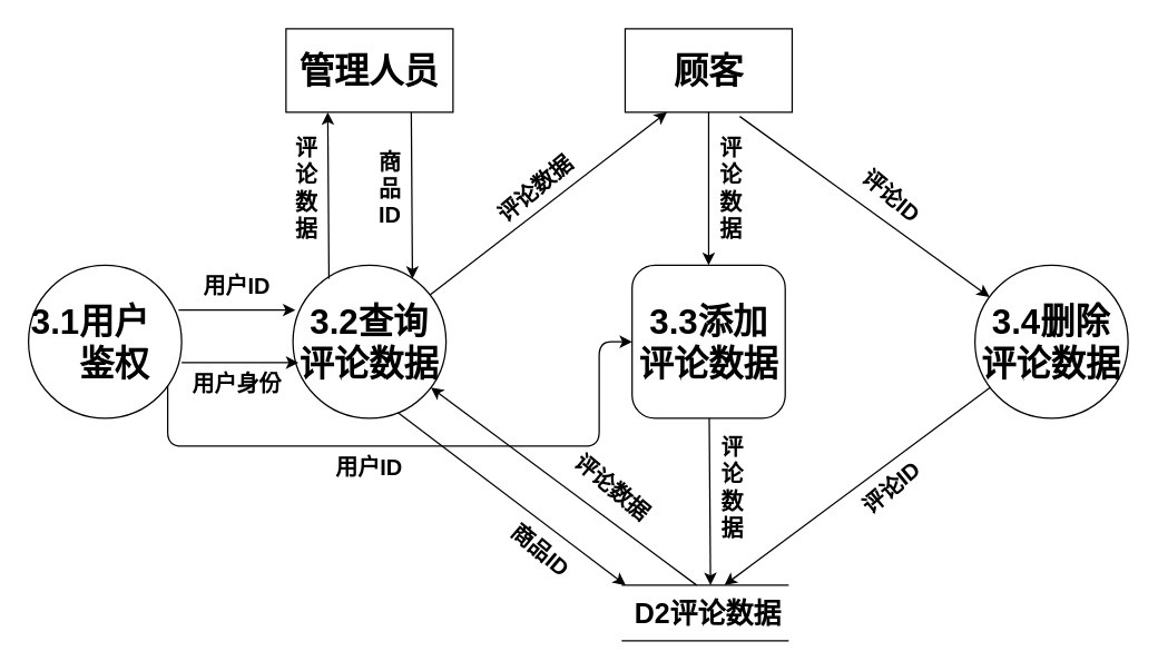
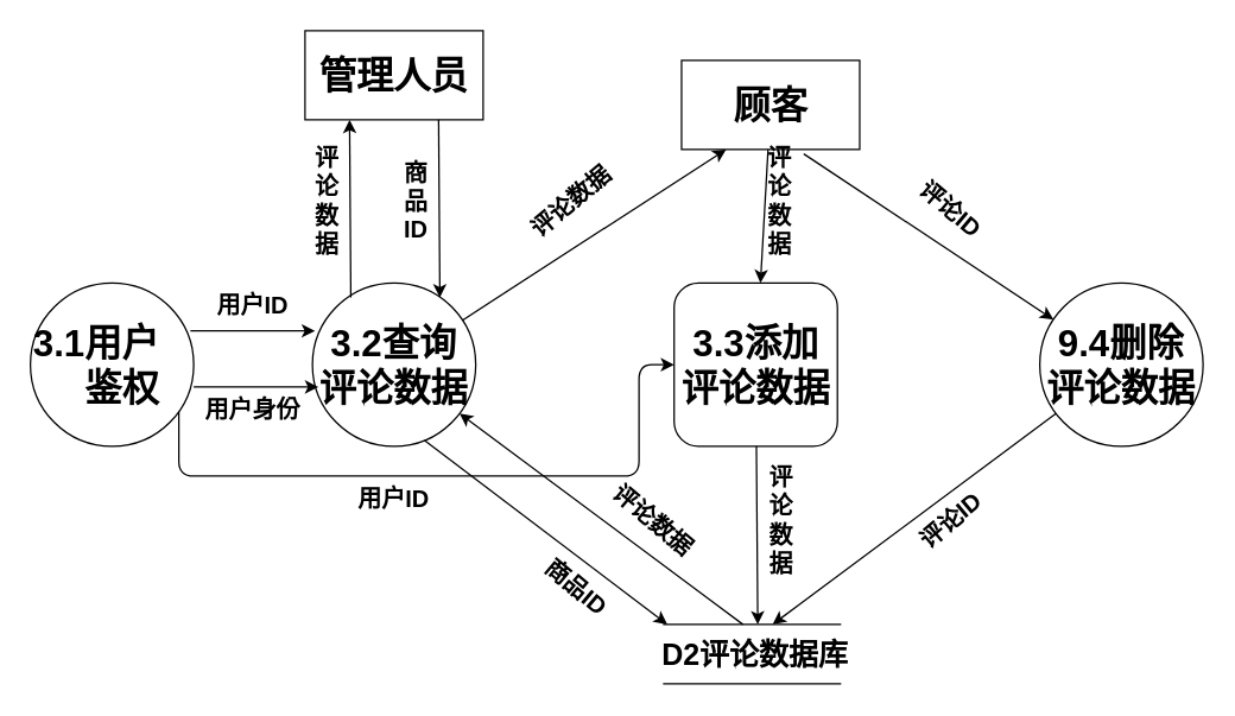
  <mxCell id="0" />
  <mxCell id="1" parent="0" />
  <mxCell id="2" value="&lt;font style=&quot;font-size: 25px&quot;&gt;&lt;b&gt;管理人员&lt;/b&gt;&lt;/font&gt;" style="rounded=0;whiteSpace=wrap;html=1;" vertex="1" parent="1"><mxGeometry x="205" y="20" width="120" height="60" as="geometry" /></mxCell>
- <mxCell id="3" value="&lt;font style=&quot;font-size: 25px&quot;&gt;&lt;b&gt;顾客&lt;/b&gt;&lt;/font&gt;" style="rounded=0;whiteSpace=wrap;html=1;" vertex="1" parent="1"><mxGeometry x="448.67" y="20" width="120" height="60" as="geometry" /></mxCell>
+ <mxCell id="3" value="&lt;font style=&quot;font-size: 25px&quot;&gt;&lt;b&gt;顾客&lt;/b&gt;&lt;/font&gt;" style="rounded=0;whiteSpace=wrap;html=1;" vertex="1" parent="1"><mxGeometry x="458.67" y="40" width="120" height="60" as="geometry" /></mxCell>
  <mxCell id="4" value="" style="endArrow=none;html=1;" edge="1" parent="1"><mxGeometry width="50" height="50" relative="1" as="geometry"><mxPoint x="446.17" y="420" as="sourcePoint" /><mxPoint x="566.17" y="420" as="targetPoint" /></mxGeometry></mxCell>
  <mxCell id="5" value="" style="endArrow=none;html=1;" edge="1" parent="1"><mxGeometry width="50" height="50" relative="1" as="geometry"><mxPoint x="446.17" y="460" as="sourcePoint" /><mxPoint x="566.17" y="460" as="targetPoint" /></mxGeometry></mxCell>
- <mxCell id="6" value="&lt;font size=&quot;1&quot;&gt;&lt;b style=&quot;font-size: 20px&quot;&gt;D2评论数据&lt;/b&gt;&lt;/font&gt;" style="text;html=1;strokeColor=none;fillColor=none;align=center;verticalAlign=middle;whiteSpace=wrap;rounded=0;" vertex="1" parent="1"><mxGeometry x="441.17" y="430.34" width="135" height="20" as="geometry" /></mxCell>
+ <mxCell id="6" value="&lt;font size=&quot;1&quot;&gt;&lt;b style=&quot;font-size: 20px&quot;&gt;D2评论数据库&lt;/b&gt;&lt;/font&gt;" style="text;html=1;strokeColor=none;fillColor=none;align=center;verticalAlign=middle;whiteSpace=wrap;rounded=0;" vertex="1" parent="1"><mxGeometry x="441.17" y="430.34" width="135" height="20" as="geometry" /></mxCell>
  <mxCell id="7" value="&lt;font style=&quot;font-size: 25px&quot;&gt;&lt;b&gt;3.2查询评论数据&lt;/b&gt;&lt;/font&gt;" style="ellipse;whiteSpace=wrap;html=1;aspect=fixed;" vertex="1" parent="1"><mxGeometry y="190" width="110" height="110" as="geometry" x="210" /></mxCell>
- <mxCell id="8" value="&lt;span style=&quot;font-size: 25px&quot;&gt;&lt;b&gt;3.4删除评论数据&lt;/b&gt;&lt;/span&gt;" style="ellipse;whiteSpace=wrap;html=1;aspect=fixed;" vertex="1" parent="1"><mxGeometry x="700" y="190" width="110" height="110" as="geometry" /></mxCell>
+ <mxCell id="8" value="&lt;span style=&quot;font-size: 25px&quot;&gt;&lt;b&gt;9.4删除评论数据&lt;/b&gt;&lt;/span&gt;" style="ellipse;whiteSpace=wrap;html=1;aspect=fixed;" vertex="1" parent="1"><mxGeometry x="700" y="190" width="110" height="110" as="geometry" /></mxCell>
  <mxCell id="9" value="&lt;span style=&quot;font-size: 25px&quot;&gt;&lt;b&gt;3.3添加评论数据&lt;/b&gt;&lt;/span&gt;" style="whiteSpace=wrap;html=1;aspect=fixed;rounded=1;" vertex="1" parent="1"><mxGeometry x="453.67" y="190" width="110" height="110" as="geometry" /></mxCell>
  <mxCell id="10" value="" style="endArrow=classic;html=1;" edge="1" parent="1" source="3" target="9"><mxGeometry width="50" height="50" relative="1" as="geometry"><mxPoint x="600" y="310" as="sourcePoint" /><mxPoint x="650" y="260" as="targetPoint" /></mxGeometry></mxCell>
  <mxCell id="11" value="" style="endArrow=classic;html=1;" edge="1" parent="1" source="8"><mxGeometry width="50" height="50" relative="1" as="geometry"><mxPoint x="650" y="260" as="sourcePoint" /><mxPoint x="520" y="420" as="targetPoint" /></mxGeometry></mxCell>
  <mxCell id="12" value="" style="endArrow=classic;html=1;" edge="1" parent="1" source="9"><mxGeometry width="50" height="50" relative="1" as="geometry"><mxPoint x="650" y="260" as="sourcePoint" /><mxPoint x="510" y="420" as="targetPoint" /></mxGeometry></mxCell>
  <mxCell id="13" value="" style="endArrow=classic;html=1;" edge="1" parent="1" target="7"><mxGeometry width="50" height="50" relative="1" as="geometry"><mxPoint x="500" y="420" as="sourcePoint" /><mxPoint x="650" y="260" as="targetPoint" /></mxGeometry></mxCell>
  <mxCell id="14" value="" style="endArrow=classic;html=1;exitX=0.686;exitY=1.05;exitDx=0;exitDy=0;exitPerimeter=0;" edge="1" parent="1" source="3" target="8"><mxGeometry width="50" height="50" relative="1" as="geometry"><mxPoint x="600" y="310" as="sourcePoint" /><mxPoint x="650" y="260" as="targetPoint" /></mxGeometry></mxCell>
  <mxCell id="15" value="" style="endArrow=classic;html=1;entryX=0.25;entryY=1;entryDx=0;entryDy=0;" edge="1" parent="1" source="7" target="3"><mxGeometry width="50" height="50" relative="1" as="geometry"><mxPoint x="650" y="260" as="sourcePoint" /><mxPoint x="492" y="80" as="targetPoint" /></mxGeometry></mxCell>
  <mxCell id="16" value="" style="endArrow=classic;html=1;entryX=0.25;entryY=1;entryDx=0;entryDy=0;exitX=0.235;exitY=0.089;exitDx=0;exitDy=0;exitPerimeter=0;" edge="1" parent="1" source="7" target="2"><mxGeometry width="50" height="50" relative="1" as="geometry"><mxPoint x="230" y="202" as="sourcePoint" /><mxPoint x="600" y="310" as="targetPoint" /></mxGeometry></mxCell>
  <mxCell id="17" value="&lt;font size=&quot;1&quot;&gt;&lt;b style=&quot;font-size: 16px&quot;&gt;评论数据&lt;/b&gt;&lt;/font&gt;" style="text;html=1;strokeColor=none;fillColor=none;align=center;verticalAlign=middle;whiteSpace=wrap;rounded=0;" vertex="1" parent="1"><mxGeometry y="110" width="20" height="50" as="geometry" x="210" /></mxCell>
  <mxCell id="18" value="&lt;font size=&quot;1&quot;&gt;&lt;b style=&quot;font-size: 16px&quot;&gt;评论数据&lt;/b&gt;&lt;/font&gt;" style="text;html=1;strokeColor=none;fillColor=none;align=center;verticalAlign=middle;whiteSpace=wrap;rounded=0;rotation=-40;" vertex="1" parent="1"><mxGeometry x="340" y="110" width="88.1" height="50" as="geometry" /></mxCell>
  <mxCell id="19" value="&lt;span style=&quot;font-size: 16px&quot;&gt;&lt;b&gt;评论ID&lt;/b&gt;&lt;/span&gt;" style="text;html=1;strokeColor=none;fillColor=none;align=center;verticalAlign=middle;whiteSpace=wrap;rounded=0;rotation=40;" vertex="1" parent="1"><mxGeometry x="570.52" y="130" width="138.96" height="20" as="geometry" /></mxCell>
  <mxCell id="20" value="&lt;font size=&quot;1&quot;&gt;&lt;b style=&quot;font-size: 16px&quot;&gt;评论数据&lt;/b&gt;&lt;/font&gt;" style="text;html=1;strokeColor=none;fillColor=none;align=center;verticalAlign=middle;whiteSpace=wrap;rounded=0;rotation=0;" vertex="1" parent="1"><mxGeometry x="510" y="110" width="30" height="50" as="geometry" /></mxCell>
  <mxCell id="21" value="&lt;font size=&quot;1&quot;&gt;&lt;b style=&quot;font-size: 16px&quot;&gt;评论数据&lt;/b&gt;&lt;/font&gt;" style="text;html=1;strokeColor=none;fillColor=none;align=center;verticalAlign=middle;whiteSpace=wrap;rounded=0;rotation=40;" vertex="1" parent="1"><mxGeometry x="400" y="340" width="80" height="20" as="geometry" /></mxCell>
  <mxCell id="22" value="&lt;font size=&quot;1&quot;&gt;&lt;b style=&quot;font-size: 16px&quot;&gt;评论数据&lt;/b&gt;&lt;/font&gt;" style="text;html=1;strokeColor=none;fillColor=none;align=center;verticalAlign=middle;whiteSpace=wrap;rounded=0;rotation=0;" vertex="1" parent="1"><mxGeometry x="525" y="340" height="20" as="geometry" /></mxCell>
  <mxCell id="23" value="&lt;font size=&quot;1&quot;&gt;&lt;b style=&quot;font-size: 16px&quot;&gt;评论ID&lt;/b&gt;&lt;/font&gt;" style="text;html=1;strokeColor=none;fillColor=none;align=center;verticalAlign=middle;whiteSpace=wrap;rounded=0;rotation=-40;" vertex="1" parent="1"><mxGeometry x="600" y="340" width="80" height="20" as="geometry" /></mxCell>
  <mxCell id="24" value="" style="endArrow=classic;html=1;entryX=0.25;entryY=1;entryDx=0;entryDy=0;exitX=0.235;exitY=0.089;exitDx=0;exitDy=0;exitPerimeter=0;" edge="1" parent="1"><mxGeometry width="50" height="50" relative="1" as="geometry"><mxPoint x="295" y="80" as="sourcePoint" /><mxPoint x="295.85" y="199.79" as="targetPoint" /></mxGeometry></mxCell>
  <mxCell id="25" value="&lt;span style=&quot;font-size: 16px&quot;&gt;&lt;b&gt;商品ID&lt;/b&gt;&lt;/span&gt;" style="text;html=1;strokeColor=none;fillColor=none;align=center;verticalAlign=middle;whiteSpace=wrap;rounded=0;" vertex="1" parent="1"><mxGeometry x="270" y="110" width="20" height="50" as="geometry" /></mxCell>
  <mxCell id="26" value="" style="endArrow=classic;html=1;exitX=0.685;exitY=0.962;exitDx=0;exitDy=0;exitPerimeter=0;" edge="1" parent="1" source="7"><mxGeometry width="50" height="50" relative="1" as="geometry"><mxPoint x="290" y="289" as="sourcePoint" /><mxPoint x="449" y="420" as="targetPoint" /></mxGeometry></mxCell>
  <mxCell id="27" value="&lt;font size=&quot;1&quot;&gt;&lt;b style=&quot;font-size: 16px&quot;&gt;商品ID&lt;/b&gt;&lt;/font&gt;" style="text;html=1;strokeColor=none;fillColor=none;align=center;verticalAlign=middle;whiteSpace=wrap;rounded=0;rotation=40;" vertex="1" parent="1"><mxGeometry x="348.1" y="385.34" width="80" height="20" as="geometry" /></mxCell>
  <mxCell id="28" value="&lt;font style=&quot;font-size: 25px&quot;&gt;&lt;b&gt;3.1用户&amp;nbsp; &amp;nbsp; &amp;nbsp; 鉴权&lt;/b&gt;&lt;/font&gt;" style="ellipse;whiteSpace=wrap;html=1;aspect=fixed;" vertex="1" parent="1"><mxGeometry x="20" y="190" width="110" height="110" as="geometry" /></mxCell>
  <mxCell id="29" value="" style="endArrow=classic;html=1;entryX=0.016;entryY=0.293;entryDx=0;entryDy=0;entryPerimeter=0;exitX=0.98;exitY=0.293;exitDx=0;exitDy=0;exitPerimeter=0;" edge="1" parent="1" source="28" target="7"><mxGeometry width="50" height="50" relative="1" as="geometry"><mxPoint x="370" y="310" as="sourcePoint" /><mxPoint x="420" y="260" as="targetPoint" /></mxGeometry></mxCell>
  <mxCell id="30" value="&lt;span style=&quot;font-size: 16px&quot;&gt;&lt;b&gt;用户ID&lt;/b&gt;&lt;/span&gt;" style="text;html=1;strokeColor=none;fillColor=none;align=center;verticalAlign=middle;whiteSpace=wrap;rounded=0;" vertex="1" parent="1"><mxGeometry x="130" y="190" width="80" height="30" as="geometry" /></mxCell>
  <mxCell id="31" value="" style="endArrow=classic;html=1;entryX=0.016;entryY=0.293;entryDx=0;entryDy=0;entryPerimeter=0;exitX=0.98;exitY=0.293;exitDx=0;exitDy=0;exitPerimeter=0;" edge="1" parent="1"><mxGeometry width="50" height="50" relative="1" as="geometry"><mxPoint x="130" y="260" as="sourcePoint" /><mxPoint x="213.96" y="260" as="targetPoint" /></mxGeometry></mxCell>
  <mxCell id="32" value="&lt;span style=&quot;font-size: 16px&quot;&gt;&lt;b&gt;用户身份&lt;/b&gt;&lt;/span&gt;" style="text;html=1;strokeColor=none;fillColor=none;align=center;verticalAlign=middle;whiteSpace=wrap;rounded=0;" vertex="1" parent="1"><mxGeometry x="130" y="260" width="80" height="30" as="geometry" /></mxCell>
  <mxCell id="33" value="" style="edgeStyle=segmentEdgeStyle;endArrow=classic;html=1;entryX=0;entryY=0.5;entryDx=0;entryDy=0;" edge="1" parent="1" source="28" target="9"><mxGeometry width="50" height="50" relative="1" as="geometry"><mxPoint x="380" y="290" as="sourcePoint" /><mxPoint x="430" y="240" as="targetPoint" /><Array as="points"><mxPoint x="120" y="320" /><mxPoint x="430" y="320" /><mxPoint x="430" y="245" /></Array></mxGeometry></mxCell>
  <mxCell id="34" value="&lt;span style=&quot;font-size: 16px&quot;&gt;&lt;b&gt;用户ID&lt;/b&gt;&lt;/span&gt;" style="text;html=1;strokeColor=none;fillColor=none;align=center;verticalAlign=middle;whiteSpace=wrap;rounded=0;" vertex="1" parent="1"><mxGeometry x="225" y="320" width="80" height="30" as="geometry" /></mxCell>
